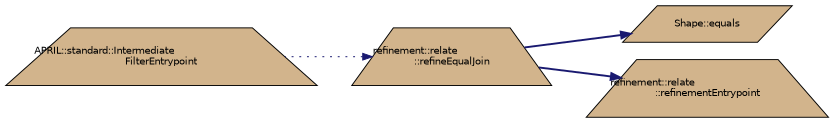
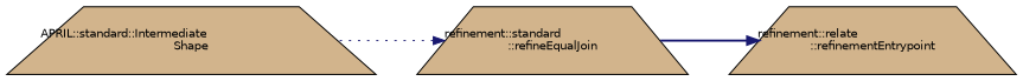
  digraph {
    rankdir=RL
    node [color=black fillcolor=tan fontname=Helvetica fontsize=10 shape=trapezium style=filled]
    edge [color=midnightblue dir=back fontname=Helvetica fontsize=10 labelfontname=Helvetica labelfontsize=10 style=bold]
-   n1 [fontcolor=black height=0.2 label="Shape::equals" shape=parallelogram width=0.4]
-   n2 [height=0.2 label="refinement::relate\l::refineEqualJoin" width=0.4]
-   n3 [height=0.2 label="APRIL::standard::Intermediate\lFilterEntrypoint" width=0.4]
+   n2 [height=0.2 label="refinement::standard\l::refineEqualJoin" width=0.4]
+   n3 [height=0.2 label="APRIL::standard::Intermediate\lShape" width=0.4]
    n4 [height=0.2 label="refinement::relate\l::refinementEntrypoint" width=0.4]
-   n1 -> n2
    n2 -> n3 [style=dotted]
    n4 -> n2
  }
